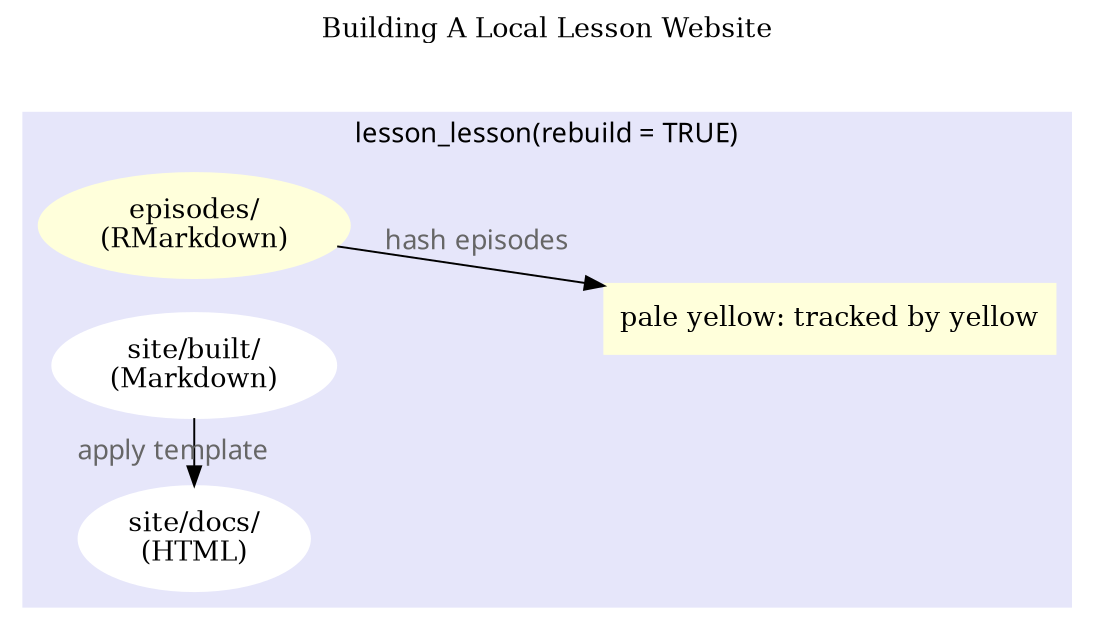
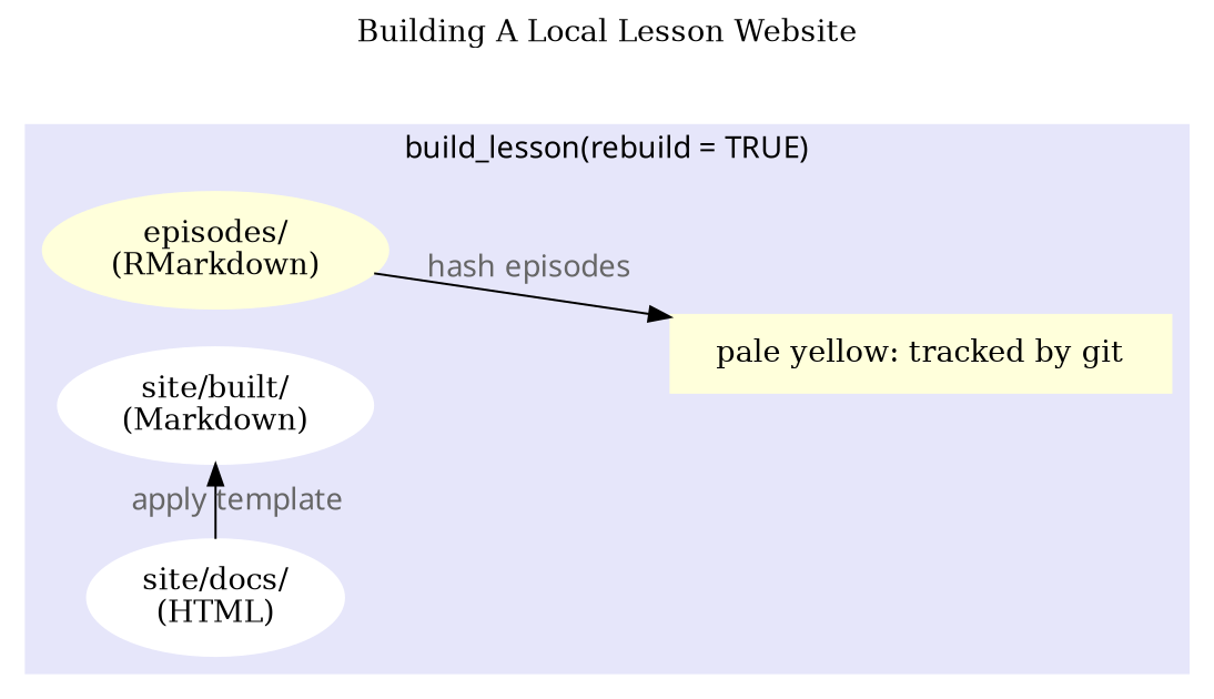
  digraph {
    label="Building A Local Lesson Website"
    labelloc=t
    rankdir=LR
    node [color="#ffffdb" style=filled]
    edge [fontcolor="#666666" fontname=Courrier]
    n1 [label="episodes/\n(RMarkdown)"]
    n2 [color=white label="site/built/\n(Markdown)"]
    n3 [color=white label="site/docs/\n(HTML)"]
-   n4 [label="pale yellow: tracked by yellow" shape=box]
+   n4 [label="pale yellow: tracked by git" shape=box]
    subgraph cluster_1 {
      color=lavender
      fontcolor=666666
      fontname=Courrier
-     label="lesson_lesson(rebuild = TRUE)"
+     label="build_lesson(rebuild = TRUE)"
      style=filled
      n4
      subgraph sub_2 {
        color=lavender
        fontcolor=666666
        fontname=Courrier
        label="build_lesson(rebuild = TRUE)"
        rank=same
        style=filled
        n1
        n2
        n3
      }
    }
    n1 -> n4 [label="hash episodes"]
-   n2 -> n3 [label="apply template"]
+   n3 -> n2 [label="apply template"]
    n2 -> n4 [style=invis]
  }
